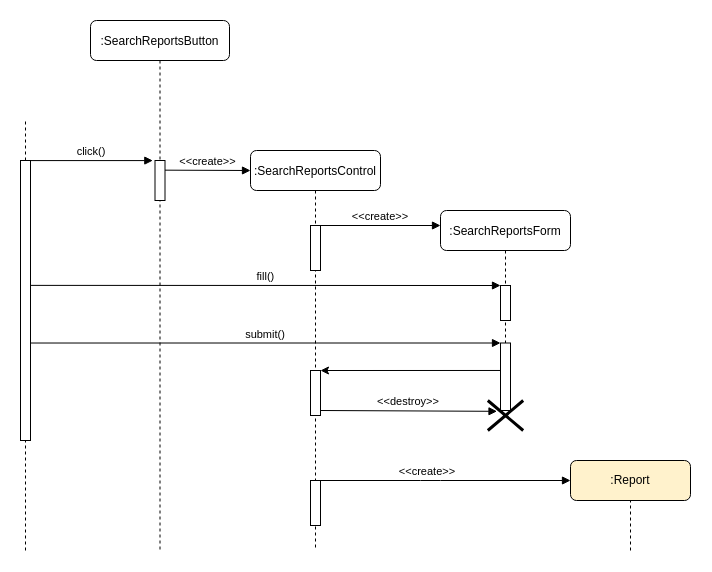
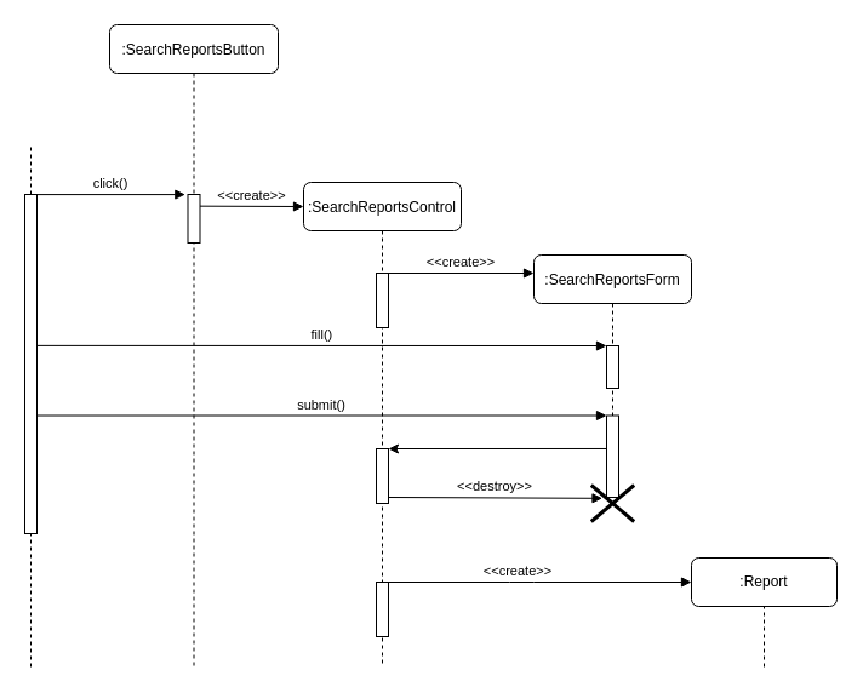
  <mxCell id="0" />
  <mxCell id="1" parent="0" />
  <mxCell id="2" value=":SearchReportsButton" style="shape=umlLifeline;perimeter=lifelinePerimeter;container=1;collapsible=0;recursiveResize=0;rounded=1;shadow=0;strokeWidth=1;" parent="1" vertex="1"><mxGeometry x="90" y="20" width="139" height="530" as="geometry" /></mxCell>
  <mxCell id="3" value="" style="points=[];perimeter=orthogonalPerimeter;rounded=0;shadow=0;strokeWidth=1;" parent="2" vertex="1"><mxGeometry x="64.5" y="140" width="10" height="40" as="geometry" /></mxCell>
  <mxCell id="4" value="&lt;&lt;create&gt;&gt;" style="verticalAlign=bottom;endArrow=block;shadow=0;strokeWidth=1;" parent="2" edge="1"><mxGeometry relative="1" as="geometry"><mxPoint x="74.5" y="149.66" as="sourcePoint" /><mxPoint x="160" y="150" as="targetPoint" /></mxGeometry></mxCell>
  <mxCell id="5" value=":SearchReportsControl" style="shape=umlLifeline;perimeter=lifelinePerimeter;container=1;collapsible=0;recursiveResize=0;rounded=1;shadow=0;strokeWidth=1;" parent="1" vertex="1"><mxGeometry x="250" y="150" width="130" height="400" as="geometry" /></mxCell>
  <mxCell id="6" value="" style="points=[];perimeter=orthogonalPerimeter;rounded=0;shadow=0;strokeWidth=1;" parent="5" vertex="1"><mxGeometry x="60" y="75" width="10" height="45" as="geometry" /></mxCell>
  <mxCell id="7" value="&lt;&lt;create&gt;&gt;" style="verticalAlign=bottom;endArrow=block;shadow=0;strokeWidth=1;" edge="1" parent="5"><mxGeometry relative="1" as="geometry"><mxPoint x="70" y="75" as="sourcePoint" /><mxPoint x="190" y="75" as="targetPoint" /></mxGeometry></mxCell>
  <mxCell id="8" value="" style="points=[];perimeter=orthogonalPerimeter;rounded=0;shadow=0;strokeWidth=1;" vertex="1" parent="5"><mxGeometry x="60" y="220" width="10" height="45" as="geometry" /></mxCell>
  <mxCell id="9" value="" style="points=[];perimeter=orthogonalPerimeter;rounded=0;shadow=0;strokeWidth=1;" vertex="1" parent="5"><mxGeometry x="60" y="330" width="10" height="45" as="geometry" /></mxCell>
  <mxCell id="10" value="click()" style="verticalAlign=bottom;endArrow=block;shadow=0;strokeWidth=1;entryX=-0.217;entryY=0.002;entryDx=0;entryDy=0;entryPerimeter=0;" parent="1" source="12" target="3" edge="1"><mxGeometry relative="1" as="geometry"><mxPoint x="440" y="150" as="sourcePoint" /><mxPoint x="160" y="160" as="targetPoint" /></mxGeometry></mxCell>
  <mxCell id="11" value="" style="endArrow=none;dashed=1;html=1;rounded=0;" parent="1" edge="1"><mxGeometry width="50" height="50" relative="1" as="geometry"><mxPoint x="25" y="550" as="sourcePoint" /><mxPoint x="25" y="120" as="targetPoint" /></mxGeometry></mxCell>
  <mxCell id="12" value="" style="points=[];perimeter=orthogonalPerimeter;rounded=0;shadow=0;strokeWidth=1;" parent="1" vertex="1"><mxGeometry x="20" y="160" width="10" height="280" as="geometry" /></mxCell>
  <mxCell id="13" value=":SearchReportsForm" style="shape=umlLifeline;perimeter=lifelinePerimeter;container=1;collapsible=0;recursiveResize=0;rounded=1;shadow=0;strokeWidth=1;" vertex="1" parent="1"><mxGeometry x="440" y="210" width="130" height="200" as="geometry" /></mxCell>
  <mxCell id="14" value="" style="points=[];perimeter=orthogonalPerimeter;rounded=0;shadow=0;strokeWidth=1;" vertex="1" parent="13"><mxGeometry x="60" y="75" width="10" height="35" as="geometry" /></mxCell>
  <mxCell id="15" value="fill()" style="verticalAlign=bottom;endArrow=block;shadow=0;strokeWidth=1;entryX=-0.217;entryY=0.002;entryDx=0;entryDy=0;entryPerimeter=0;exitX=1.041;exitY=0.446;exitDx=0;exitDy=0;exitPerimeter=0;" edge="1" parent="13" source="12"><mxGeometry relative="1" as="geometry"><mxPoint x="-390" y="80" as="sourcePoint" /><mxPoint x="60" y="75.0" as="targetPoint" /></mxGeometry></mxCell>
  <mxCell id="16" value="" style="points=[];perimeter=orthogonalPerimeter;rounded=0;shadow=0;strokeWidth=1;" vertex="1" parent="13"><mxGeometry x="60" y="132.5" width="10" height="67.5" as="geometry" /></mxCell>
  <mxCell id="17" value="submit()" style="verticalAlign=bottom;endArrow=block;shadow=0;strokeWidth=1;entryX=-0.217;entryY=0.002;entryDx=0;entryDy=0;entryPerimeter=0;exitX=1;exitY=0.658;exitDx=0;exitDy=0;exitPerimeter=0;" edge="1" parent="13"><mxGeometry relative="1" as="geometry"><mxPoint x="-410" y="132.52" as="sourcePoint" /><mxPoint x="60" y="132.5" as="targetPoint" /></mxGeometry></mxCell>
  <mxCell id="18" value="" style="shape=umlDestroy;whiteSpace=wrap;html=1;strokeWidth=3;" vertex="1" parent="13"><mxGeometry x="47.31" y="190" width="35.39" height="30" as="geometry" /></mxCell>
  <mxCell id="19" value="" style="endArrow=classic;html=1;rounded=0;exitX=0;exitY=0.407;exitDx=0;exitDy=0;exitPerimeter=0;" edge="1" parent="1" source="16"><mxGeometry width="50" height="50" relative="1" as="geometry"><mxPoint x="497" y="370" as="sourcePoint" /><mxPoint x="320" y="370" as="targetPoint" /></mxGeometry></mxCell>
  <mxCell id="20" value="&lt;&lt;destroy&gt;&gt;" style="verticalAlign=bottom;endArrow=block;shadow=0;strokeWidth=1;entryX=0.26;entryY=0.361;entryDx=0;entryDy=0;entryPerimeter=0;" edge="1" parent="1" target="18"><mxGeometry relative="1" as="geometry"><mxPoint x="320" y="410" as="sourcePoint" /><mxPoint x="490" y="410" as="targetPoint" /></mxGeometry></mxCell>
  <mxCell id="21" value="&lt;&lt;create&gt;&gt;" style="verticalAlign=bottom;endArrow=block;shadow=0;strokeWidth=1;" edge="1" parent="1"><mxGeometry x="-0.143" relative="1" as="geometry"><mxPoint x="320" y="480" as="sourcePoint" /><mxPoint x="570" y="480" as="targetPoint" /><Array as="points"><mxPoint x="430" y="480" /></Array><mxPoint as="offset" /></mxGeometry></mxCell>
- <mxCell id="22" value=":Report" style="rounded=1;whiteSpace=wrap;html=1;fillColor=#fff2cc;" vertex="1" parent="1"><mxGeometry x="570" y="460" width="120" height="40" as="geometry" /></mxCell>
+ <mxCell id="22" value=":Report" style="rounded=1;whiteSpace=wrap;html=1;" vertex="1" parent="1"><mxGeometry x="570" y="460" width="120" height="40" as="geometry" /></mxCell>
  <mxCell id="23" value="" style="endArrow=none;dashed=1;html=1;rounded=0;entryX=0.5;entryY=1;entryDx=0;entryDy=0;" edge="1" parent="1" target="22"><mxGeometry width="50" height="50" relative="1" as="geometry"><mxPoint x="630" y="550" as="sourcePoint" /><mxPoint x="630" y="270" as="targetPoint" /></mxGeometry></mxCell>
